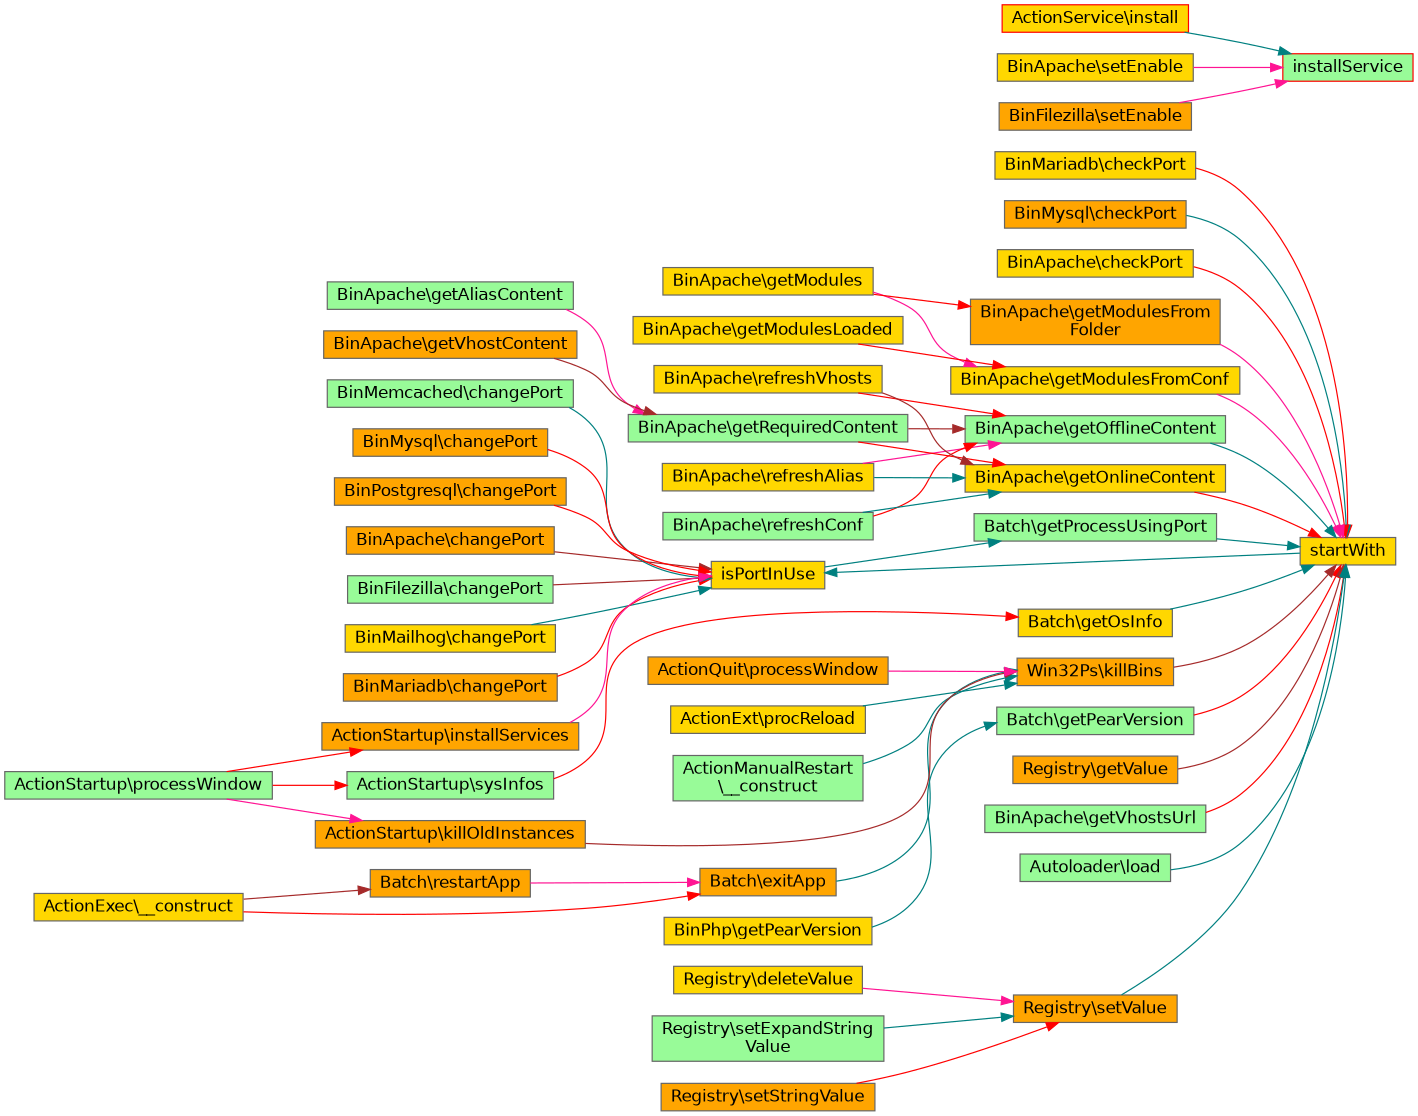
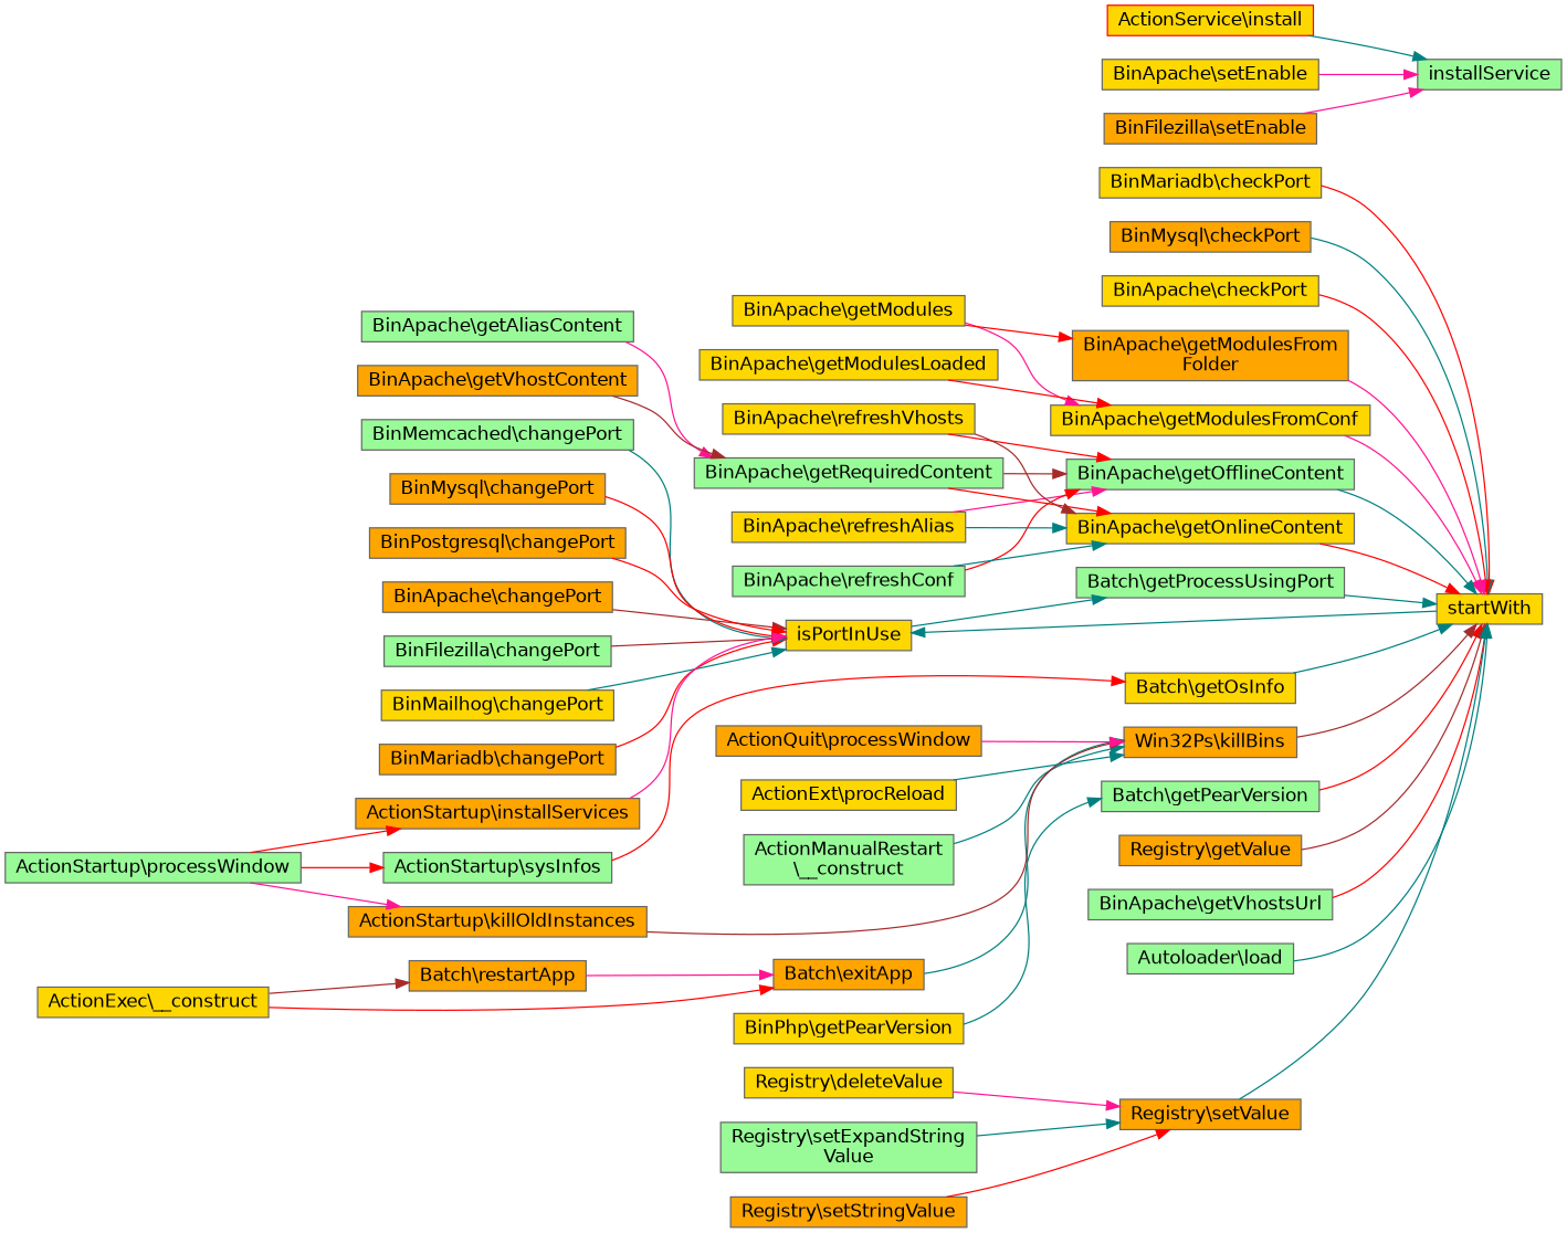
  digraph {
    rankdir=RL
    node [color=grey40 fillcolor=gold fontname=Helvetica fontsize=14 shape=box style=filled]
    edge [color=red dir=back fontname=Helvetica fontsize=14 labelfontname=Helvetica labelfontsize=14 style=solid]
    n1 [color=gray40 fontcolor=black height=0.2 label=startWith width=0.4]
    n2 [height=0.2 label="BinMariadb\\checkPort" width=0.4]
    n3 [fillcolor=orange height=0.2 label="BinMysql\\checkPort" width=0.4]
    n4 [height=0.2 label="BinApache\\checkPort" width=0.4]
    n5 [height=0.2 label="BinApache\\getModulesFromConf" width=0.4]
    n6 [fillcolor=orange height=0.2 label="BinApache\\getModulesFrom\lFolder" width=0.4]
    n7 [fillcolor=palegreen height=0.2 label="BinApache\\getOfflineContent" width=0.4]
    n8 [height=0.2 label="BinApache\\getOnlineContent" width=0.4]
    n9 [height=0.2 label="Batch\\getOsInfo" width=0.4]
    n10 [fillcolor=palegreen height=0.2 label="Batch\\getPearVersion" width=0.4]
    n11 [fillcolor=palegreen height=0.2 label="Batch\\getProcessUsingPort" width=0.4]
    n12 [fillcolor=orange height=0.2 label="Registry\\getValue" width=0.4]
    n13 [fillcolor=palegreen height=0.2 label="BinApache\\getVhostsUrl" width=0.4]
    n14 [fillcolor=orange height=0.2 label="Win32Ps\\killBins" width=0.4]
    n15 [fillcolor=palegreen height=0.2 label="Autoloader\\load" width=0.4]
    n16 [fillcolor=orange height=0.2 label="Registry\\setValue" width=0.4]
    n17 [height=0.2 label="BinApache\\getModules" width=0.4]
    n18 [height=0.2 label="BinApache\\getModulesLoaded" width=0.4]
    n19 [fillcolor=palegreen height=0.2 label="BinApache\\getRequiredContent" width=0.4]
    n20 [height=0.2 label="BinApache\\refreshAlias" width=0.4]
    n21 [fillcolor=palegreen height=0.2 label="BinApache\\refreshConf" width=0.4]
    n22 [height=0.2 label="BinApache\\refreshVhosts" width=0.4]
    n23 [fillcolor=palegreen height=0.2 label="ActionStartup\\sysInfos" width=0.4]
    n24 [height=0.2 label="BinPhp\\getPearVersion" width=0.4]
    n25 [height=0.2 label=isPortInUse width=0.4]
    n26 [fillcolor=palegreen height=0.2 label="ActionManualRestart\l\\__construct" width=0.4]
    n27 [fillcolor=orange height=0.2 label="Batch\\exitApp" width=0.4]
    n28 [fillcolor=orange height=0.2 label="ActionStartup\\killOldInstances" width=0.4]
    n29 [fillcolor=orange height=0.2 label="ActionQuit\\processWindow" width=0.4]
    n30 [height=0.2 label="ActionExt\\procReload" width=0.4]
    n31 [height=0.2 label="Registry\\deleteValue" width=0.4]
    n32 [fillcolor=palegreen height=0.2 label="Registry\\setExpandString\lValue" width=0.4]
    n33 [fillcolor=orange height=0.2 label="Registry\\setStringValue" width=0.4]
    n34 [fillcolor=palegreen height=0.2 label="BinApache\\getAliasContent" width=0.4]
    n35 [fillcolor=orange height=0.2 label="BinApache\\getVhostContent" width=0.4]
    n36 [fillcolor=palegreen height=0.2 label="ActionStartup\\processWindow" width=0.4]
    n37 [fillcolor=orange height=0.2 label="BinApache\\changePort" width=0.4]
    n38 [fillcolor=palegreen height=0.2 label="BinFilezilla\\changePort" width=0.4]
    n39 [height=0.2 label="BinMailhog\\changePort" width=0.4]
    n40 [fillcolor=orange height=0.2 label="BinMariadb\\changePort" width=0.4]
    n41 [fillcolor=palegreen height=0.2 label="BinMemcached\\changePort" width=0.4]
    n42 [fillcolor=orange height=0.2 label="BinMysql\\changePort" width=0.4]
    n43 [fillcolor=orange height=0.2 label="BinPostgresql\\changePort" width=0.4]
    n44 [fillcolor=orange height=0.2 label="ActionStartup\\installServices" width=0.4]
-   n45 [color=red fillcolor=palegreen height=0.2 label=installService width=0.4]
+   n45 [fillcolor=palegreen height=0.2 label=installService width=0.4]
    n46 [color=red height=0.2 label="ActionService\\install" width=0.4]
    n47 [height=0.2 label="BinApache\\setEnable" width=0.4]
    n48 [fillcolor=orange height=0.2 label="BinFilezilla\\setEnable" width=0.4]
    n49 [height=0.2 label="ActionExec\\__construct" width=0.4]
    n50 [fillcolor=orange height=0.2 label="Batch\\restartApp" width=0.4]
    n1 -> n2
    n1 -> n3 [color=teal]
    n1 -> n4
    n1 -> n5 [color=deeppink]
    n1 -> n6 [color=deeppink]
    n1 -> n7 [color=teal]
    n1 -> n8
    n1 -> n9 [color=teal]
    n1 -> n10
    n1 -> n11 [color=teal]
    n1 -> n12 [color=brown]
    n1 -> n13
    n1 -> n14 [color=brown]
    n1 -> n15 [color=teal]
    n1 -> n16 [color=teal]
    n5 -> n17 [color=deeppink]
    n5 -> n18
    n6 -> n17
    n7 -> n19 [color=brown]
    n7 -> n20 [color=deeppink]
    n7 -> n21
    n7 -> n22
    n8 -> n19
    n8 -> n20 [color=teal]
    n8 -> n21 [color=teal]
    n8 -> n22 [color=brown]
    n9 -> n23
    n10 -> n24 [color=teal]
    n11 -> n25 [color=teal]
    n14 -> n26 [color=teal]
    n14 -> n27 [color=teal]
    n14 -> n28 [color=brown]
    n14 -> n29 [color=deeppink]
    n14 -> n30 [color=teal]
    n16 -> n31 [color=deeppink]
    n16 -> n32 [color=teal]
    n16 -> n33
    n19 -> n34 [color=deeppink]
    n19 -> n35 [color=brown]
    n23 -> n36
    n25 -> n1 [color=teal]
    n25 -> n37 [color=brown]
    n25 -> n38 [color=brown]
    n25 -> n39 [color=teal]
    n25 -> n40
    n25 -> n41 [color=teal]
    n25 -> n42
    n25 -> n43
    n25 -> n44 [color=deeppink]
    n27 -> n49
    n27 -> n50 [color=deeppink]
    n28 -> n36 [color=deeppink]
    n44 -> n36
    n45 -> n46 [color=teal]
    n45 -> n47 [color=deeppink]
    n45 -> n48 [color=deeppink]
    n50 -> n49 [color=brown]
  }
